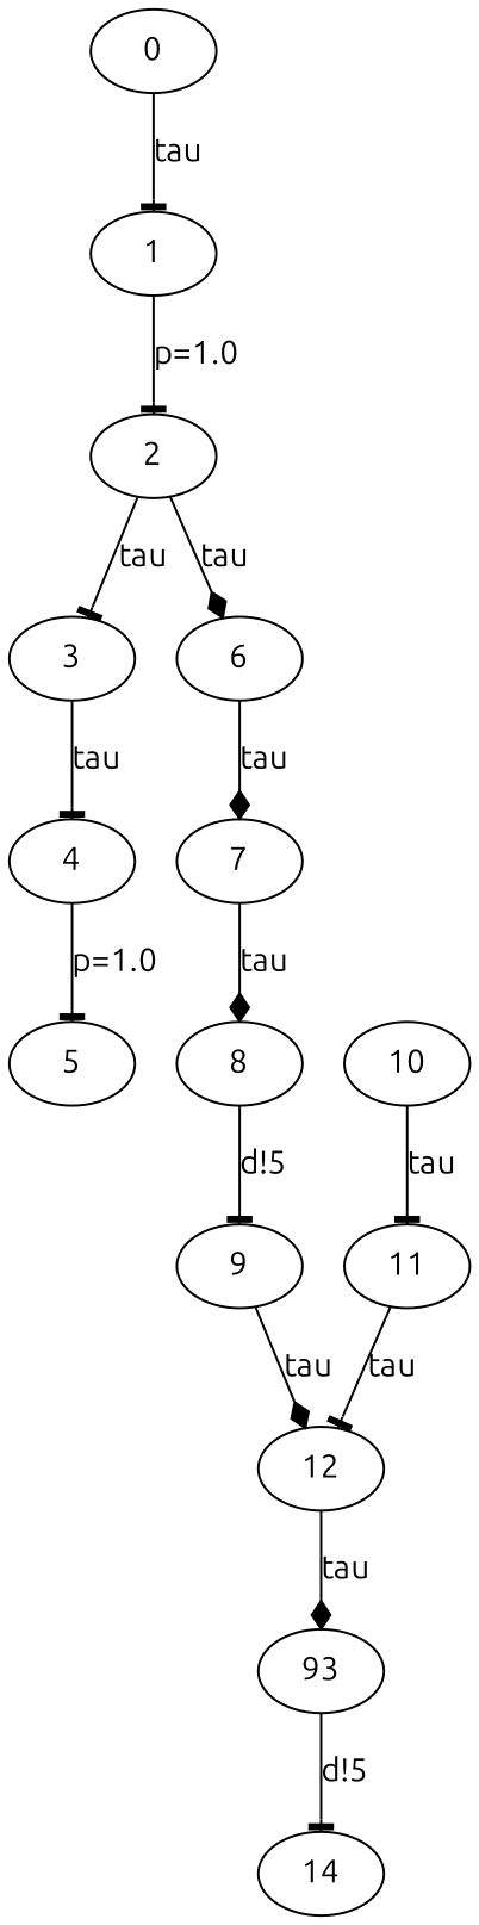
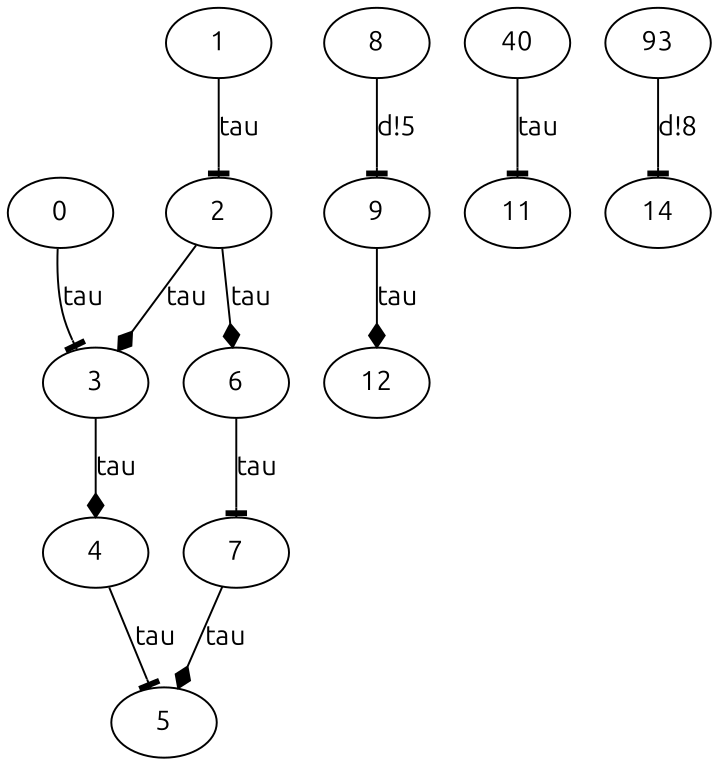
  digraph {
    fontname=Ubuntu
    node [fontname=Ubuntu]
    edge [arrowhead=tee fontname=Ubuntu]
    0
    1
    2
    3
    6
    4
    5
    7
    8
    9
    12
-   10
+   10 [label=40]
    11
    n14 [label=93]
    14
-   0 -> 1 [label=tau]
-   1 -> 2 [label="p=1.0"]
-   2 -> 3 [label=tau]
+   0 -> 3 [label=tau]
+   1 -> 2 [label=tau]
+   2 -> 3 [arrowhead=diamond label=tau]
    2 -> 6 [arrowhead=diamond label=tau]
-   3 -> 4 [label=tau]
-   6 -> 7 [arrowhead=diamond label=tau]
-   4 -> 5 [label="p=1.0"]
-   7 -> 8 [arrowhead=diamond label=tau]
+   3 -> 4 [arrowhead=diamond label=tau]
+   6 -> 7 [label=tau]
+   4 -> 5 [label=tau]
+   7 -> 5 [arrowhead=diamond label=tau]
    8 -> 9 [label="d!5"]
    9 -> 12 [arrowhead=diamond label=tau]
-   12 -> n14 [arrowhead=diamond label=tau]
    10 -> 11 [label=tau]
-   11 -> 12 [label=tau]
-   n14 -> 14 [label="d!5"]
+   n14 -> 14 [label="d!8"]
  }
